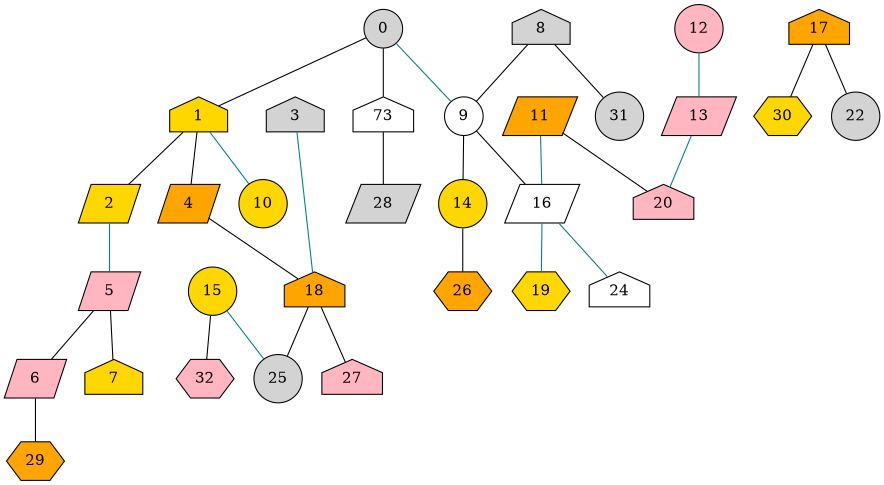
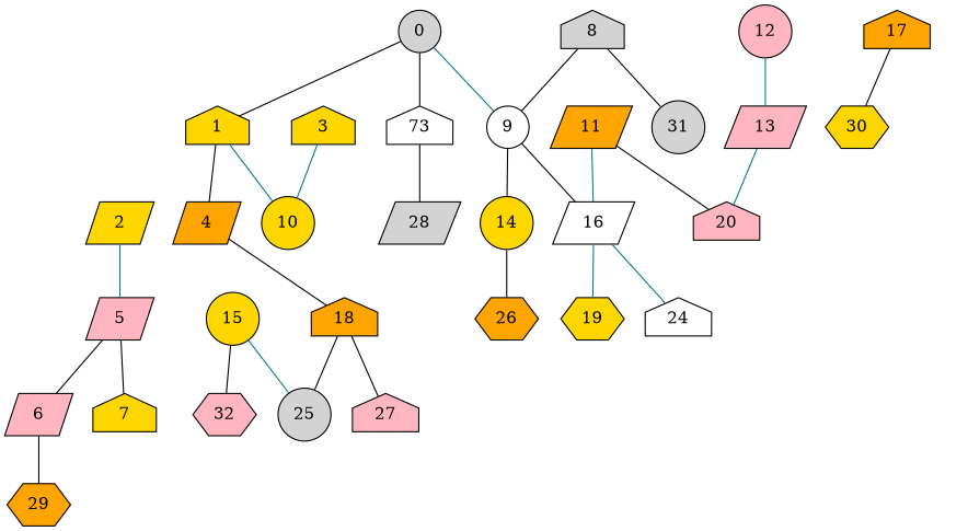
  graph {
    node [fillcolor=gold shape=house style=filled]
    edge [color=black]
    n1 [fillcolor=white label=73]
    28 [fillcolor=lightgrey shape=parallelogram]
    0 [fillcolor=lightgrey shape=circle]
    1
    9 [fillcolor=white shape=circle]
    2 [shape=parallelogram]
    4 [fillcolor=orange shape=parallelogram]
    10 [shape=circle]
    16 [fillcolor=white shape=parallelogram]
    14 [shape=circle]
    5 [fillcolor=lightpink shape=parallelogram]
    18 [fillcolor=orange]
    7
    6 [fillcolor=lightpink shape=parallelogram]
    29 [fillcolor=orange shape=hexagon]
    17 [fillcolor=orange]
    30 [shape=hexagon]
-   22 [fillcolor=lightgrey shape=circle]
    19 [shape=hexagon]
    24 [fillcolor=white]
    26 [fillcolor=orange shape=hexagon]
    11 [fillcolor=orange shape=parallelogram]
    20 [fillcolor=lightpink]
    8 [fillcolor=lightgrey]
    31 [fillcolor=lightgrey shape=circle]
    15 [shape=circle]
    25 [fillcolor=lightgrey shape=circle]
    32 [fillcolor=lightpink shape=hexagon]
    27 [fillcolor=lightpink]
    12 [fillcolor=lightpink shape=circle]
    13 [fillcolor=lightpink shape=parallelogram]
-   3 [fillcolor=lightgrey]
+   3
    n1 -- 28
    0 -- n1
    0 -- 1
    0 -- 9 [color=teal]
-   1 -- 2
    1 -- 4
    1 -- 10 [color=teal]
    9 -- 16
    9 -- 14
    2 -- 5 [color=teal]
    4 -- 18
    16 -- 19 [color=teal]
    16 -- 24 [color=teal]
    14 -- 26
    5 -- 7
    5 -- 6
    18 -- 25
    18 -- 27
    6 -- 29
    17 -- 30
-   17 -- 22
    11 -- 16 [color=teal]
    11 -- 20
    8 -- 9
    8 -- 31
    15 -- 25 [color=teal]
    15 -- 32
    12 -- 13 [color=teal]
    13 -- 20 [color=teal]
-   3 -- 18 [color=teal]
+   3 -- 10 [color=teal]
  }
